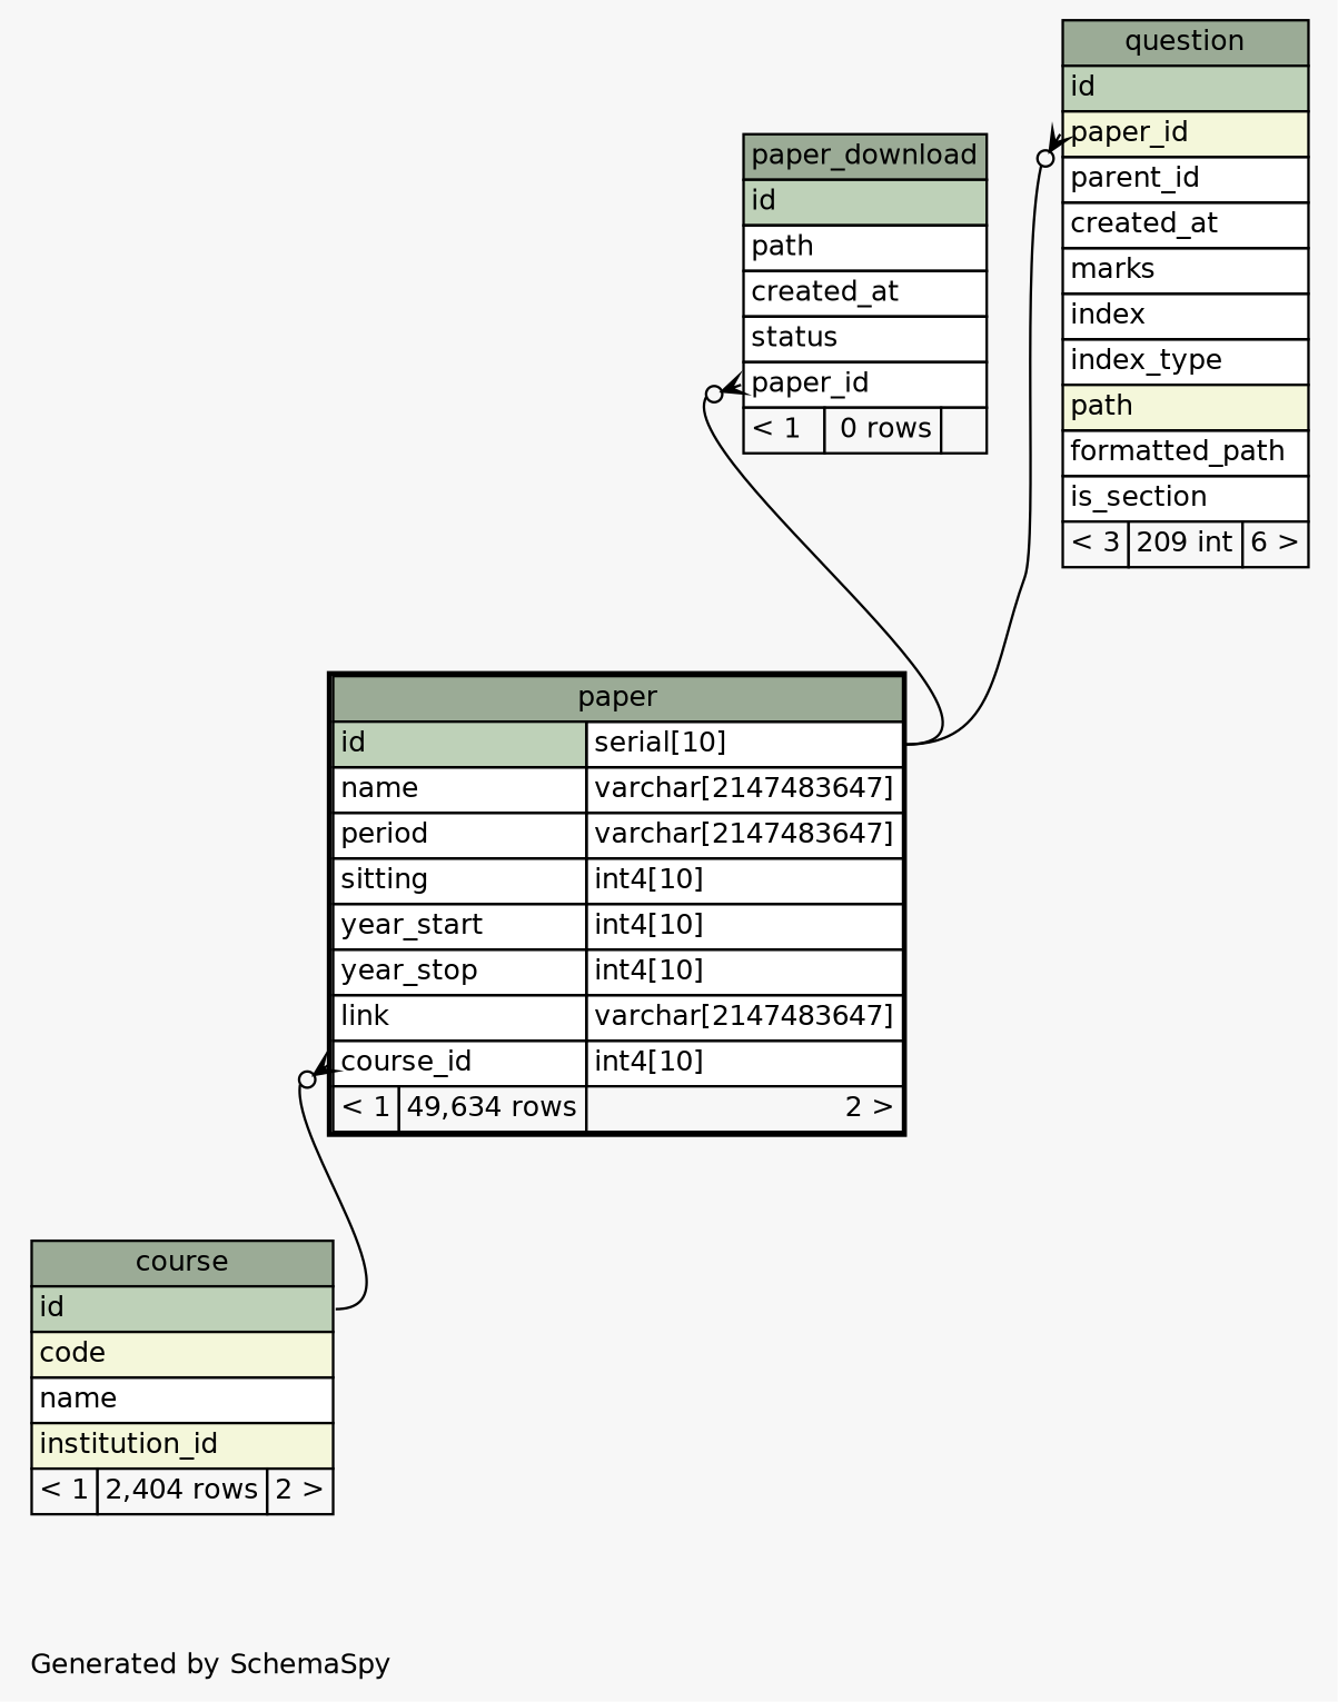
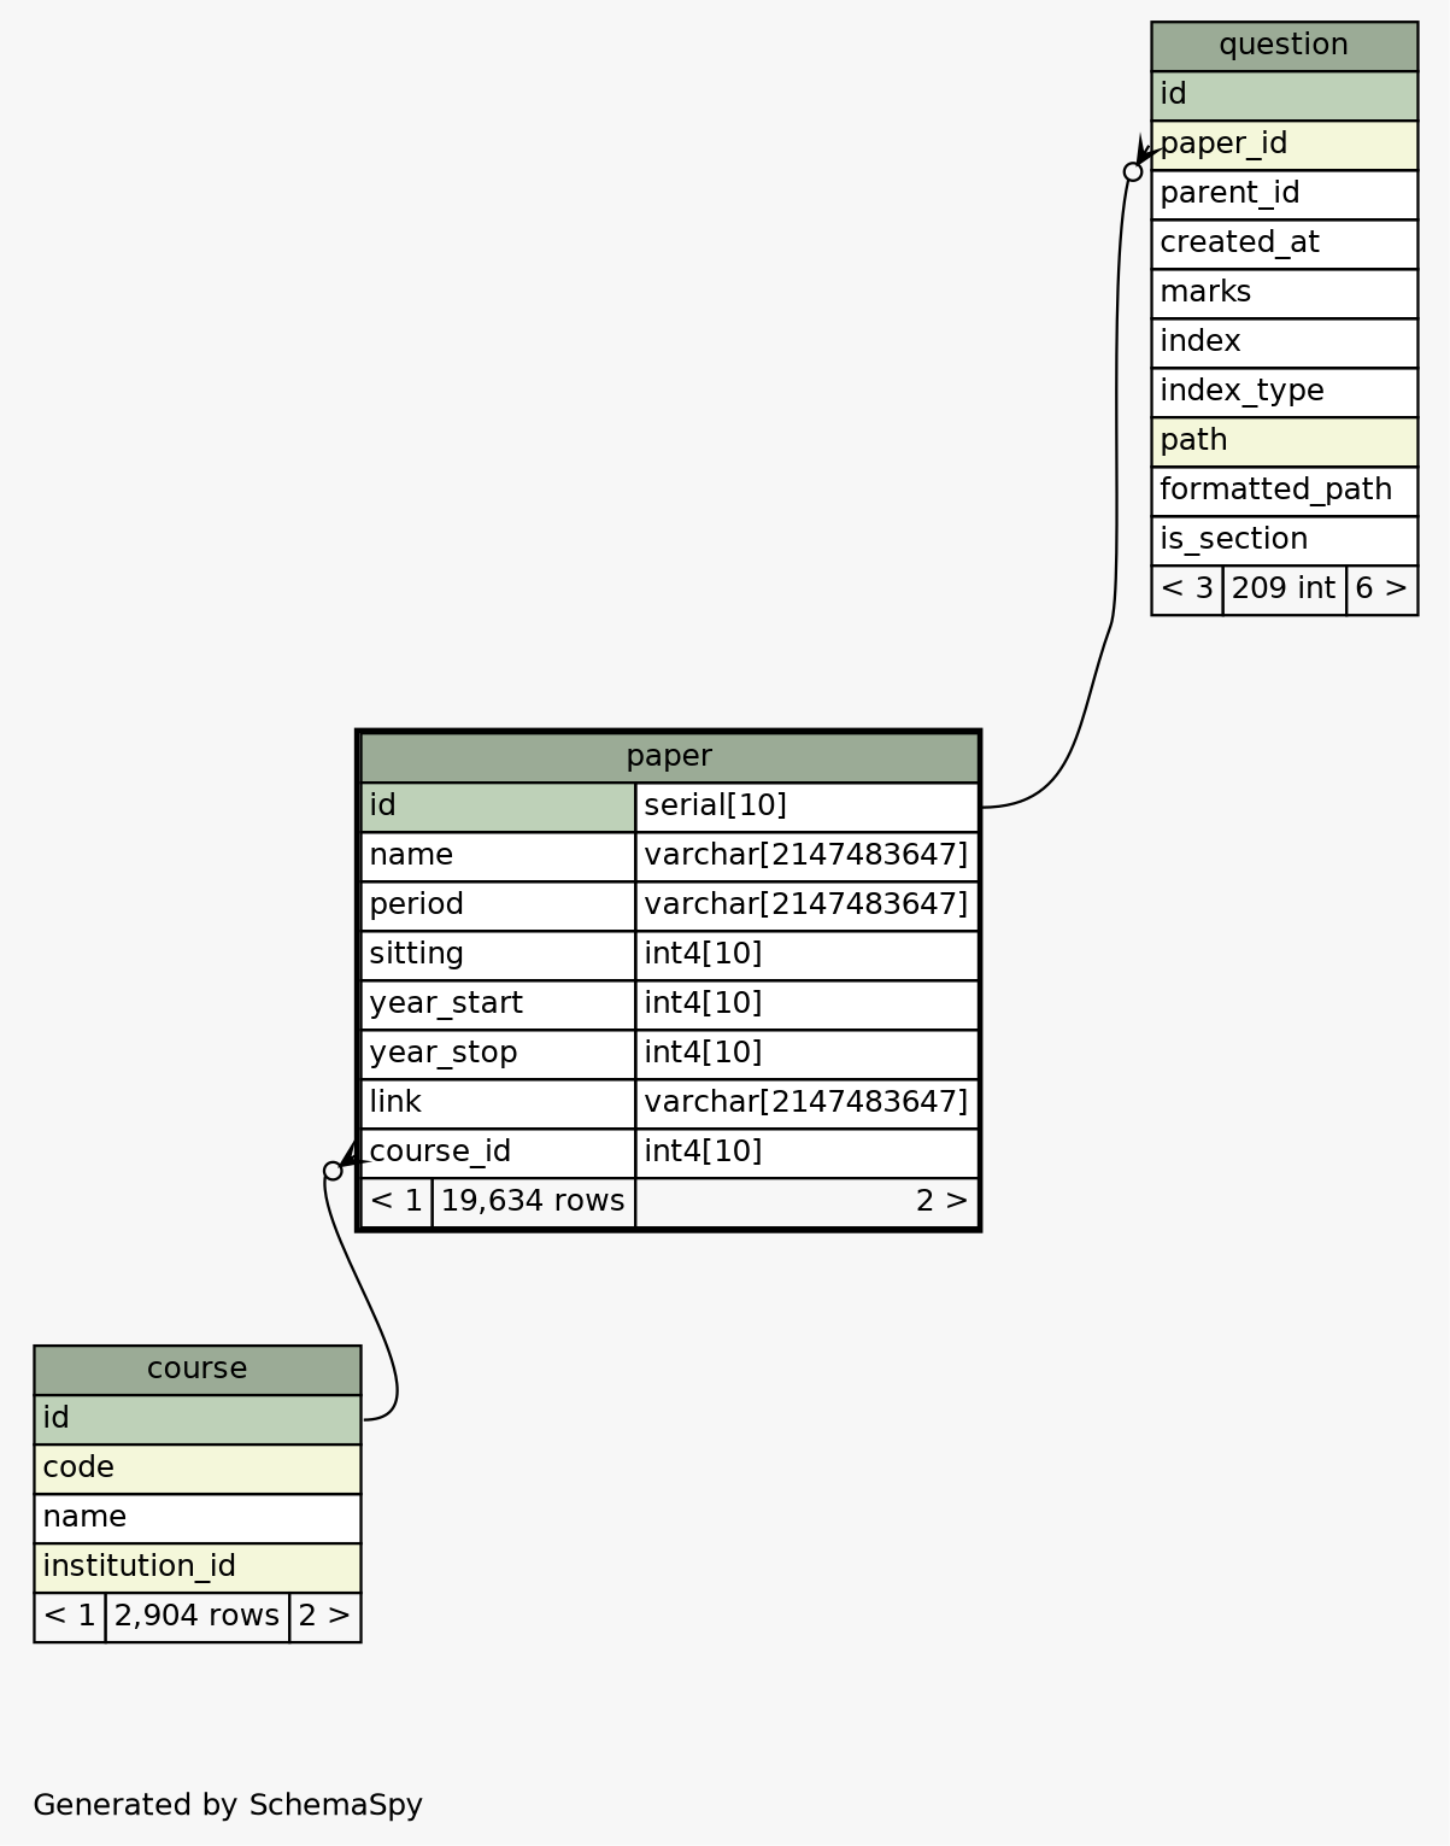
  digraph {
    bgcolor="#f7f7f7"
    fontname=Helvetica
    fontsize=11
    label="\nGenerated by SchemaSpy"
    labeljust=l
    nodesep=0.18
    rankdir=TB
    ranksep=0.46
    node [fontname=Helvetica fontsize=11 shape=plaintext]
    edge [arrowhead=none arrowsize=0.8 arrowtail=crowodot dir=back headport="id.type:e" tailport="paper_id:w"]
-   n1 [label=<     <TABLE BORDER="2" CELLBORDER="1" CELLSPACING="0" BGCOLOR="#ffffff">       <TR><TD COLSPAN="3" BGCOLOR="#9bab96" ALIGN="CENTER">paper</TD></TR>       <TR><TD PORT="id" COLSPAN="2" BGCOLOR="#bed1b8" ALIGN="LEFT">id</TD><TD PORT="id.type" ALIGN="LEFT">serial[10]</TD></TR>       <TR><TD PORT="name" COLSPAN="2" ALIGN="LEFT">name</TD><TD PORT="name.type" ALIGN="LEFT">varchar[2147483647]</TD></TR>       <TR><TD PORT="period" COLSPAN="2" ALIGN="LEFT">period</TD><TD PORT="period.type" ALIGN="LEFT">varchar[2147483647]</TD></TR>       <TR><TD PORT="sitting" COLSPAN="2" ALIGN="LEFT">sitting</TD><TD PORT="sitting.type" ALIGN="LEFT">int4[10]</TD></TR>       <TR><TD PORT="year_start" COLSPAN="2" ALIGN="LEFT">year_start</TD><TD PORT="year_start.type" ALIGN="LEFT">int4[10]</TD></TR>       <TR><TD PORT="year_stop" COLSPAN="2" ALIGN="LEFT">year_stop</TD><TD PORT="year_stop.type" ALIGN="LEFT">int4[10]</TD></TR>       <TR><TD PORT="link" COLSPAN="2" ALIGN="LEFT">link</TD><TD PORT="link.type" ALIGN="LEFT">varchar[2147483647]</TD></TR>       <TR><TD PORT="course_id" COLSPAN="2" ALIGN="LEFT">course_id</TD><TD PORT="course_id.type" ALIGN="LEFT">int4[10]</TD></TR>       <TR><TD ALIGN="LEFT" BGCOLOR="#f7f7f7">&lt; 1</TD><TD ALIGN="RIGHT" BGCOLOR="#f7f7f7">49,634 rows</TD><TD ALIGN="RIGHT" BGCOLOR="#f7f7f7">2 &gt;</TD></TR>     </TABLE>>]
-   n2 [label=<     <TABLE BORDER="0" CELLBORDER="1" CELLSPACING="0" BGCOLOR="#ffffff">       <TR><TD COLSPAN="3" BGCOLOR="#9bab96" ALIGN="CENTER">course</TD></TR>       <TR><TD PORT="id" COLSPAN="3" BGCOLOR="#bed1b8" ALIGN="LEFT">id</TD></TR>       <TR><TD PORT="code" COLSPAN="3" BGCOLOR="#f4f7da" ALIGN="LEFT">code</TD></TR>       <TR><TD PORT="name" COLSPAN="3" ALIGN="LEFT">name</TD></TR>       <TR><TD PORT="institution_id" COLSPAN="3" BGCOLOR="#f4f7da" ALIGN="LEFT">institution_id</TD></TR>       <TR><TD ALIGN="LEFT" BGCOLOR="#f7f7f7">&lt; 1</TD><TD ALIGN="RIGHT" BGCOLOR="#f7f7f7">2,404 rows</TD><TD ALIGN="RIGHT" BGCOLOR="#f7f7f7">2 &gt;</TD></TR>     </TABLE>>]
-   n3 [label=<     <TABLE BORDER="0" CELLBORDER="1" CELLSPACING="0" BGCOLOR="#ffffff">       <TR><TD COLSPAN="3" BGCOLOR="#9bab96" ALIGN="CENTER">paper_download</TD></TR>       <TR><TD PORT="id" COLSPAN="3" BGCOLOR="#bed1b8" ALIGN="LEFT">id</TD></TR>       <TR><TD PORT="path" COLSPAN="3" ALIGN="LEFT">path</TD></TR>       <TR><TD PORT="created_at" COLSPAN="3" ALIGN="LEFT">created_at</TD></TR>       <TR><TD PORT="status" COLSPAN="3" ALIGN="LEFT">status</TD></TR>       <TR><TD PORT="paper_id" COLSPAN="3" ALIGN="LEFT">paper_id</TD></TR>       <TR><TD ALIGN="LEFT" BGCOLOR="#f7f7f7">&lt; 1</TD><TD ALIGN="RIGHT" BGCOLOR="#f7f7f7">0 rows</TD><TD ALIGN="RIGHT" BGCOLOR="#f7f7f7">  </TD></TR>     </TABLE>>]
+   n1 [label=<     <TABLE BORDER="2" CELLBORDER="1" CELLSPACING="0" BGCOLOR="#ffffff">       <TR><TD COLSPAN="3" BGCOLOR="#9bab96" ALIGN="CENTER">paper</TD></TR>       <TR><TD PORT="id" COLSPAN="2" BGCOLOR="#bed1b8" ALIGN="LEFT">id</TD><TD PORT="id.type" ALIGN="LEFT">serial[10]</TD></TR>       <TR><TD PORT="name" COLSPAN="2" ALIGN="LEFT">name</TD><TD PORT="name.type" ALIGN="LEFT">varchar[2147483647]</TD></TR>       <TR><TD PORT="period" COLSPAN="2" ALIGN="LEFT">period</TD><TD PORT="period.type" ALIGN="LEFT">varchar[2147483647]</TD></TR>       <TR><TD PORT="sitting" COLSPAN="2" ALIGN="LEFT">sitting</TD><TD PORT="sitting.type" ALIGN="LEFT">int4[10]</TD></TR>       <TR><TD PORT="year_start" COLSPAN="2" ALIGN="LEFT">year_start</TD><TD PORT="year_start.type" ALIGN="LEFT">int4[10]</TD></TR>       <TR><TD PORT="year_stop" COLSPAN="2" ALIGN="LEFT">year_stop</TD><TD PORT="year_stop.type" ALIGN="LEFT">int4[10]</TD></TR>       <TR><TD PORT="link" COLSPAN="2" ALIGN="LEFT">link</TD><TD PORT="link.type" ALIGN="LEFT">varchar[2147483647]</TD></TR>       <TR><TD PORT="course_id" COLSPAN="2" ALIGN="LEFT">course_id</TD><TD PORT="course_id.type" ALIGN="LEFT">int4[10]</TD></TR>       <TR><TD ALIGN="LEFT" BGCOLOR="#f7f7f7">&lt; 1</TD><TD ALIGN="RIGHT" BGCOLOR="#f7f7f7">19,634 rows</TD><TD ALIGN="RIGHT" BGCOLOR="#f7f7f7">2 &gt;</TD></TR>     </TABLE>>]
+   n2 [label=<     <TABLE BORDER="0" CELLBORDER="1" CELLSPACING="0" BGCOLOR="#ffffff">       <TR><TD COLSPAN="3" BGCOLOR="#9bab96" ALIGN="CENTER">course</TD></TR>       <TR><TD PORT="id" COLSPAN="3" BGCOLOR="#bed1b8" ALIGN="LEFT">id</TD></TR>       <TR><TD PORT="code" COLSPAN="3" BGCOLOR="#f4f7da" ALIGN="LEFT">code</TD></TR>       <TR><TD PORT="name" COLSPAN="3" ALIGN="LEFT">name</TD></TR>       <TR><TD PORT="institution_id" COLSPAN="3" BGCOLOR="#f4f7da" ALIGN="LEFT">institution_id</TD></TR>       <TR><TD ALIGN="LEFT" BGCOLOR="#f7f7f7">&lt; 1</TD><TD ALIGN="RIGHT" BGCOLOR="#f7f7f7">2,904 rows</TD><TD ALIGN="RIGHT" BGCOLOR="#f7f7f7">2 &gt;</TD></TR>     </TABLE>>]
    n4 [label=<     <TABLE BORDER="0" CELLBORDER="1" CELLSPACING="0" BGCOLOR="#ffffff">       <TR><TD COLSPAN="3" BGCOLOR="#9bab96" ALIGN="CENTER">question</TD></TR>       <TR><TD PORT="id" COLSPAN="3" BGCOLOR="#bed1b8" ALIGN="LEFT">id</TD></TR>       <TR><TD PORT="paper_id" COLSPAN="3" BGCOLOR="#f4f7da" ALIGN="LEFT">paper_id</TD></TR>       <TR><TD PORT="parent_id" COLSPAN="3" ALIGN="LEFT">parent_id</TD></TR>       <TR><TD PORT="created_at" COLSPAN="3" ALIGN="LEFT">created_at</TD></TR>       <TR><TD PORT="marks" COLSPAN="3" ALIGN="LEFT">marks</TD></TR>       <TR><TD PORT="index" COLSPAN="3" ALIGN="LEFT">index</TD></TR>       <TR><TD PORT="index_type" COLSPAN="3" ALIGN="LEFT">index_type</TD></TR>       <TR><TD PORT="path" COLSPAN="3" BGCOLOR="#f4f7da" ALIGN="LEFT">path</TD></TR>       <TR><TD PORT="formatted_path" COLSPAN="3" ALIGN="LEFT">formatted_path</TD></TR>       <TR><TD PORT="is_section" COLSPAN="3" ALIGN="LEFT">is_section</TD></TR>       <TR><TD ALIGN="LEFT" BGCOLOR="#f7f7f7">&lt; 3</TD><TD ALIGN="RIGHT" BGCOLOR="#f7f7f7">209 int</TD><TD ALIGN="RIGHT" BGCOLOR="#f7f7f7">6 &gt;</TD></TR>     </TABLE>>]
    n1 -> n2 [headport="id:e" tailport="course_id:w"]
-   n3 -> n1
    n4 -> n1
  }
